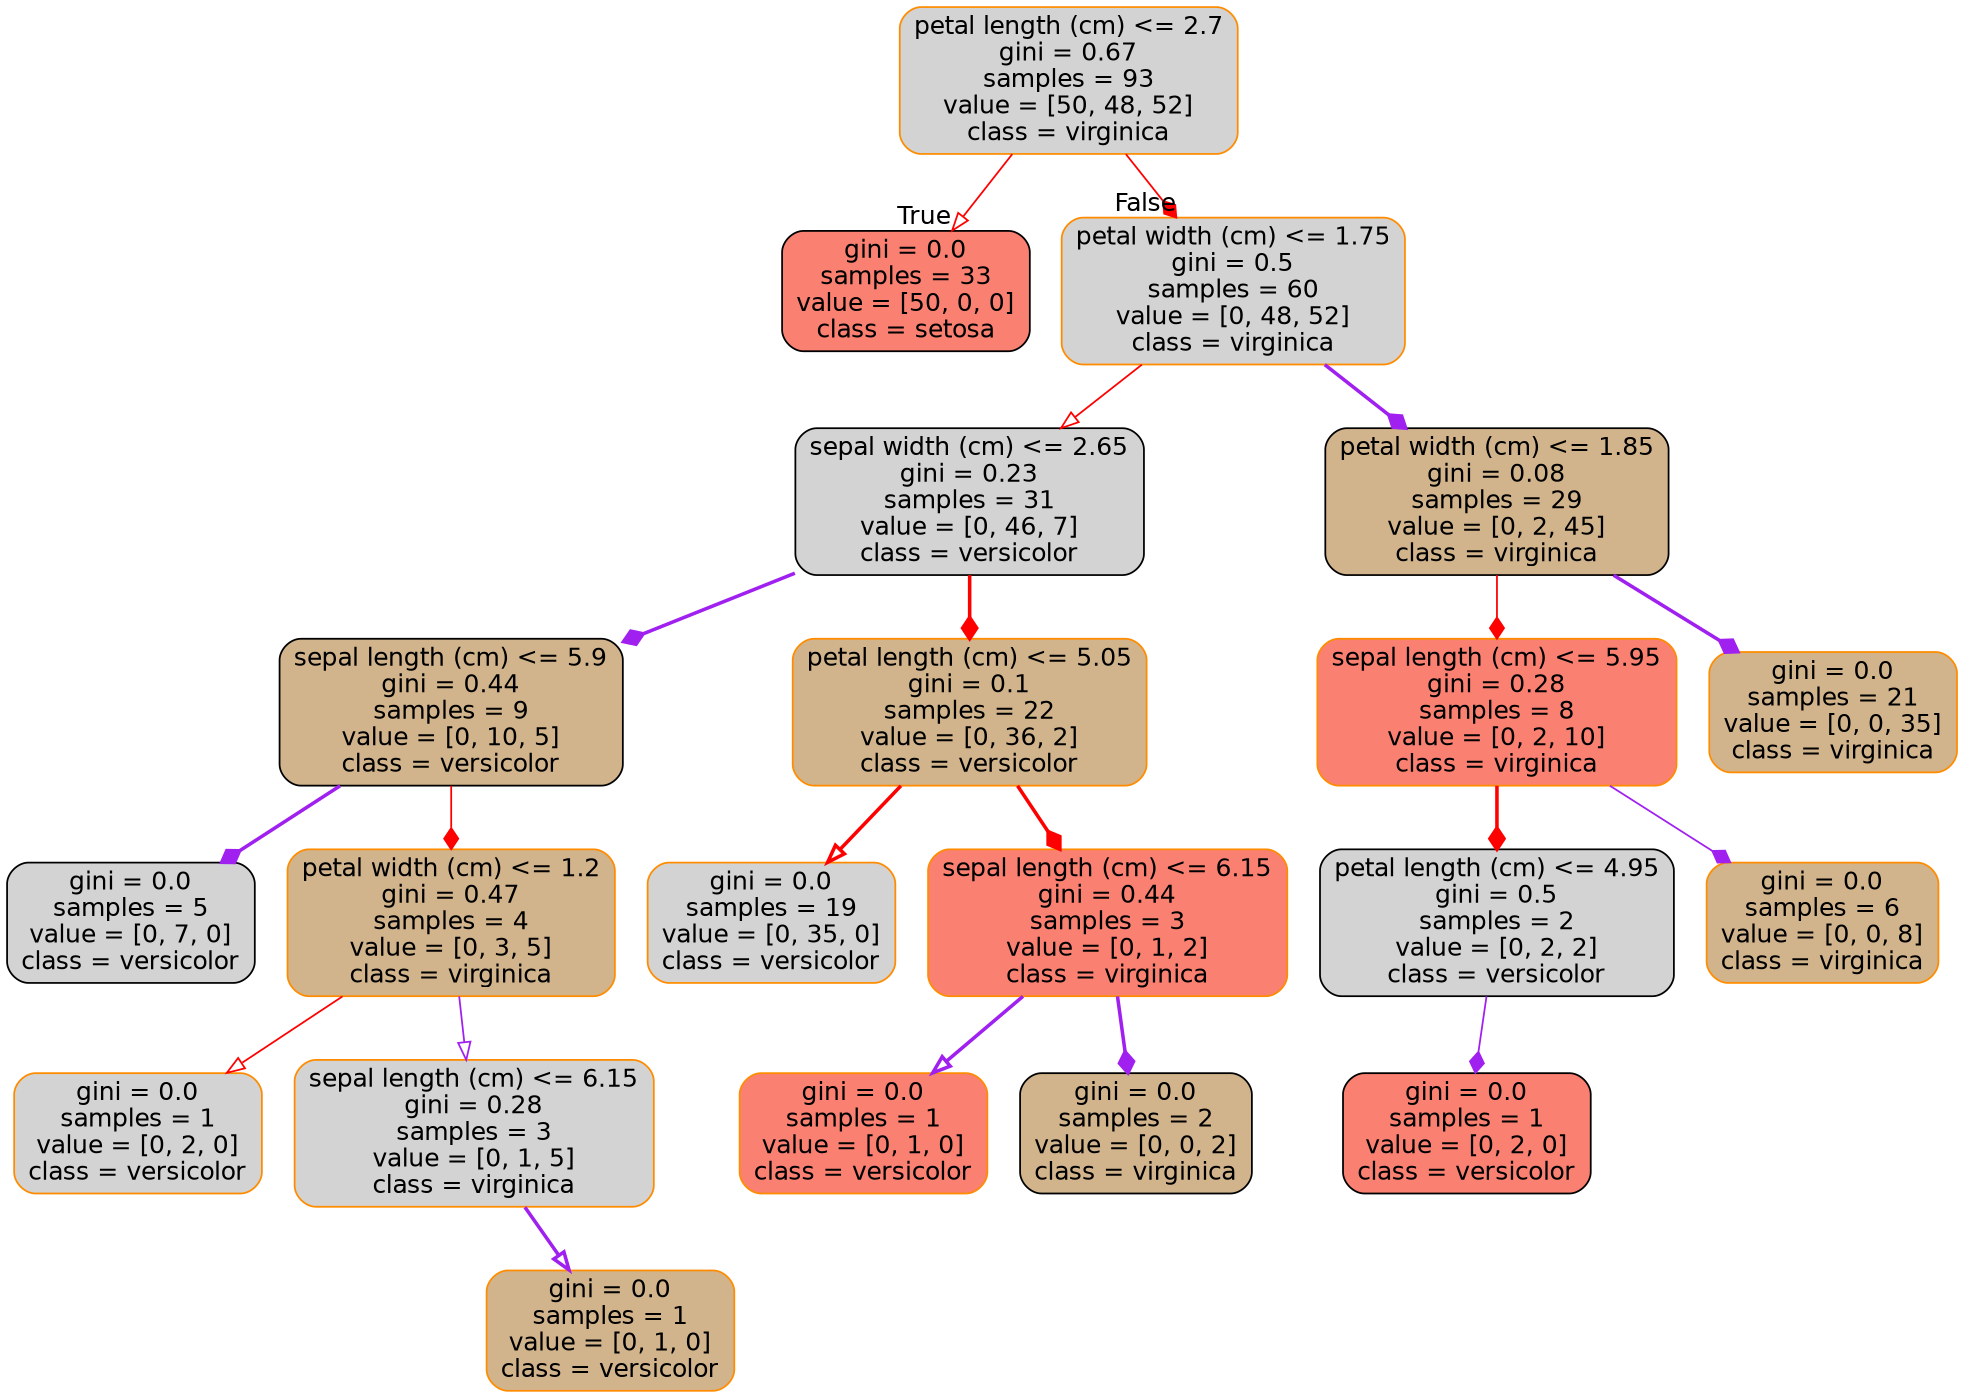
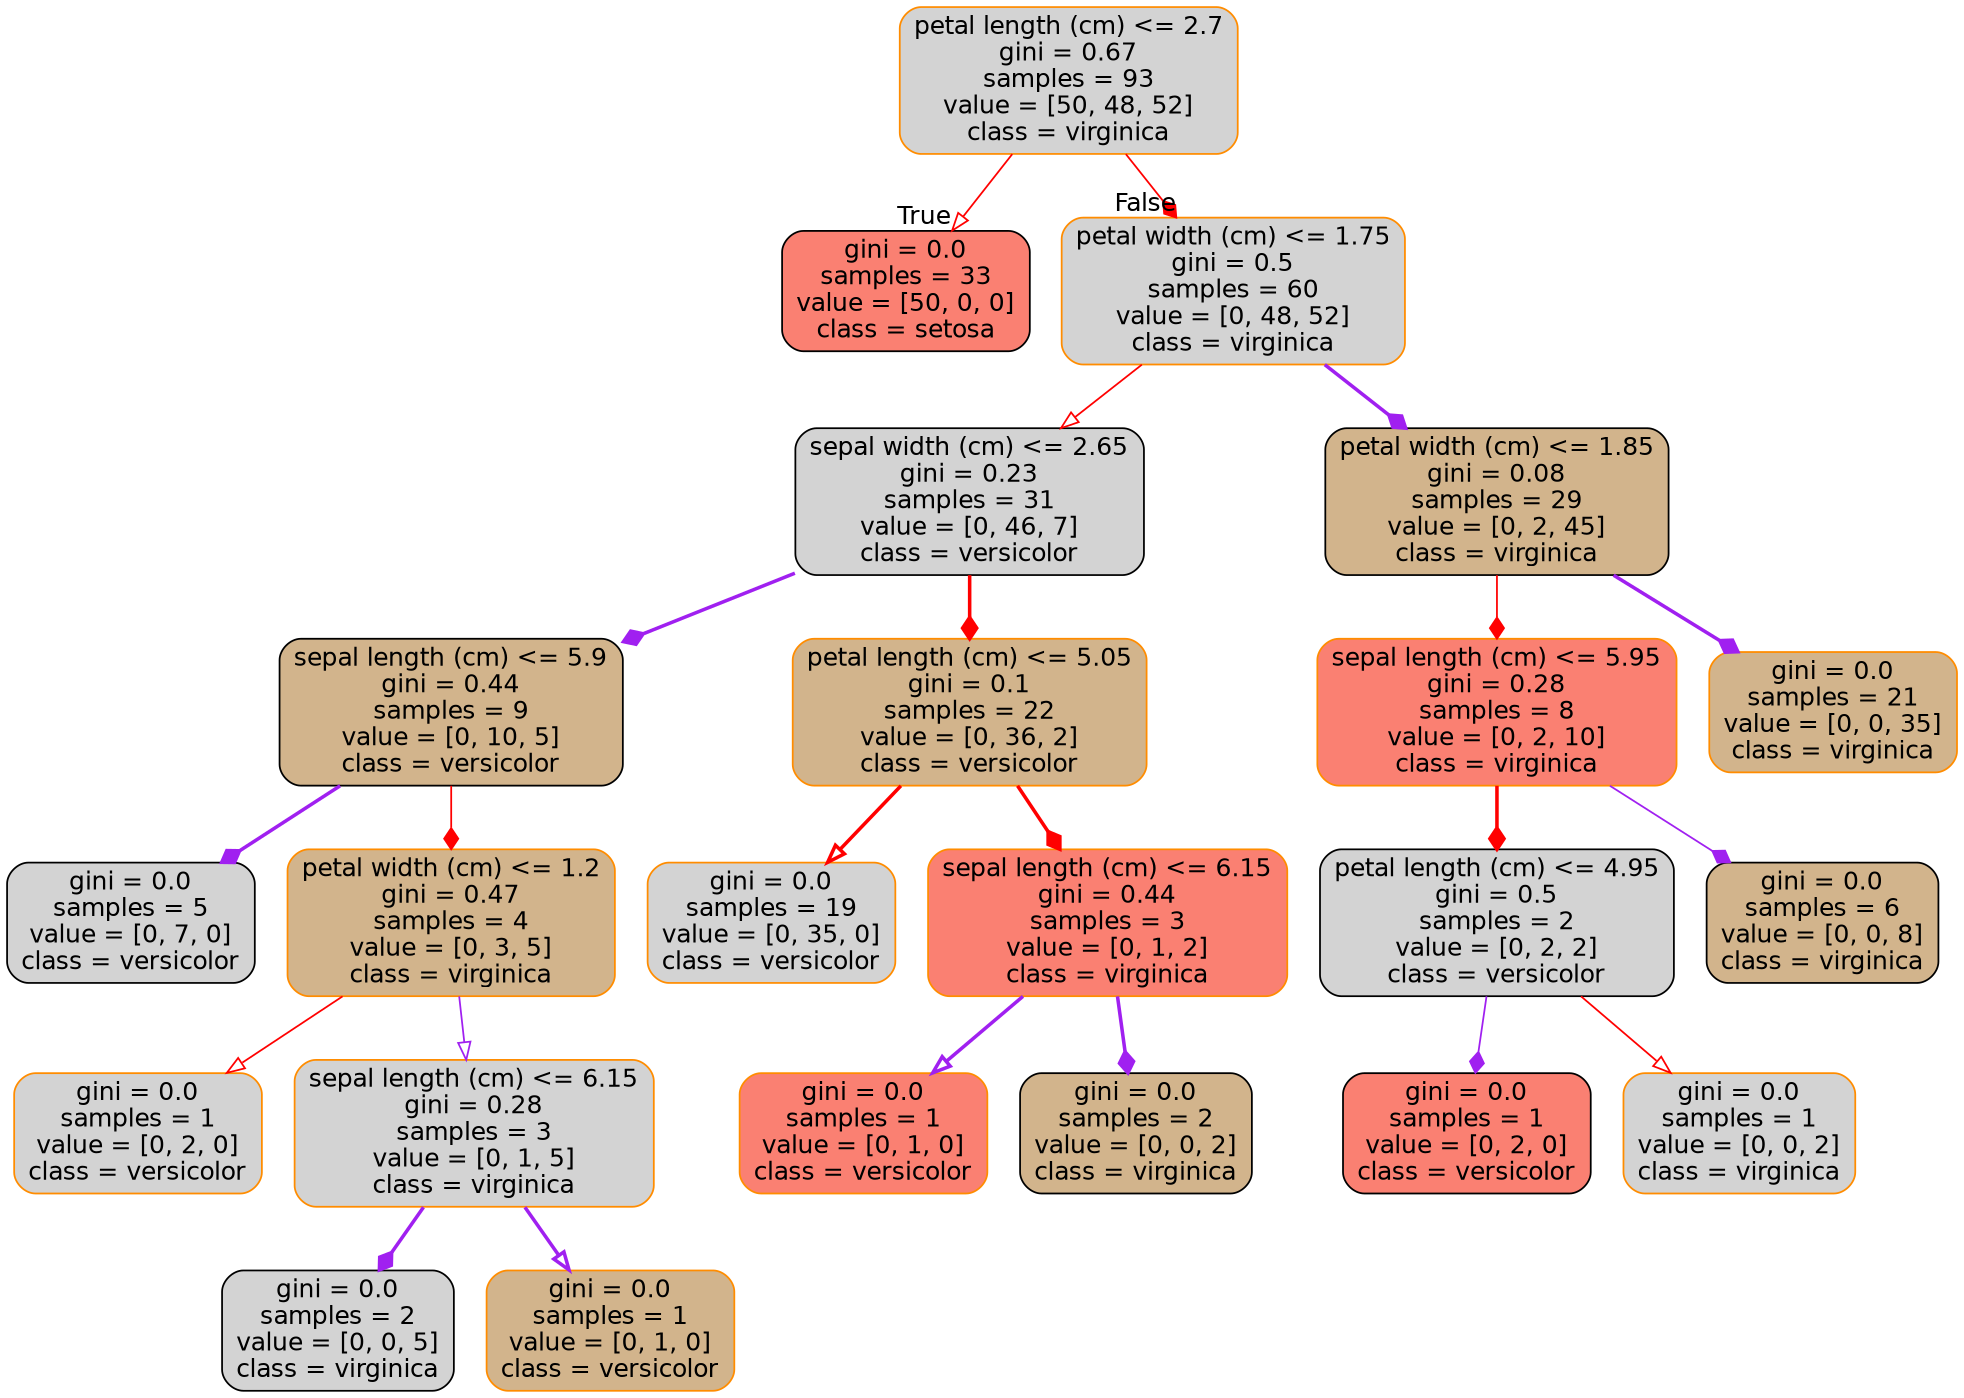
  digraph {
    node [color=darkorange fillcolor=lightgrey fontname=helvetica shape=box style="filled, rounded"]
    edge [arrowhead=diamond color=red fontname=helvetica style=bold]
    n1 [label="petal length (cm) <= 2.7\ngini = 0.67\nsamples = 93\nvalue = [50, 48, 52]\nclass = virginica"]
    n2 [color=black fillcolor=salmon label="gini = 0.0\nsamples = 33\nvalue = [50, 0, 0]\nclass = setosa"]
    n3 [label="petal width (cm) <= 1.75\ngini = 0.5\nsamples = 60\nvalue = [0, 48, 52]\nclass = virginica"]
    n4 [color=black label="sepal width (cm) <= 2.65\ngini = 0.23\nsamples = 31\nvalue = [0, 46, 7]\nclass = versicolor"]
    n5 [color=black fillcolor=tan label="petal width (cm) <= 1.85\ngini = 0.08\nsamples = 29\nvalue = [0, 2, 45]\nclass = virginica"]
    n6 [color=black fillcolor=tan label="sepal length (cm) <= 5.9\ngini = 0.44\nsamples = 9\nvalue = [0, 10, 5]\nclass = versicolor"]
    n7 [fillcolor=tan label="petal length (cm) <= 5.05\ngini = 0.1\nsamples = 22\nvalue = [0, 36, 2]\nclass = versicolor"]
    n8 [fillcolor=salmon label="sepal length (cm) <= 5.95\ngini = 0.28\nsamples = 8\nvalue = [0, 2, 10]\nclass = virginica"]
    n9 [fillcolor=tan label="gini = 0.0\nsamples = 21\nvalue = [0, 0, 35]\nclass = virginica"]
    n10 [color=black label="gini = 0.0\nsamples = 5\nvalue = [0, 7, 0]\nclass = versicolor"]
    n11 [fillcolor=tan label="petal width (cm) <= 1.2\ngini = 0.47\nsamples = 4\nvalue = [0, 3, 5]\nclass = virginica"]
    n12 [label="gini = 0.0\nsamples = 19\nvalue = [0, 35, 0]\nclass = versicolor"]
    n13 [fillcolor=salmon label="sepal length (cm) <= 6.15\ngini = 0.44\nsamples = 3\nvalue = [0, 1, 2]\nclass = virginica"]
    n14 [label="gini = 0.0\nsamples = 1\nvalue = [0, 2, 0]\nclass = versicolor"]
    n15 [label="sepal length (cm) <= 6.15\ngini = 0.28\nsamples = 3\nvalue = [0, 1, 5]\nclass = virginica"]
+   n16 [color=black label="gini = 0.0\nsamples = 2\nvalue = [0, 0, 5]\nclass = virginica"]
    n17 [fillcolor=tan label="gini = 0.0\nsamples = 1\nvalue = [0, 1, 0]\nclass = versicolor"]
    n18 [fillcolor=salmon label="gini = 0.0\nsamples = 1\nvalue = [0, 1, 0]\nclass = versicolor"]
    n19 [color=black fillcolor=tan label="gini = 0.0\nsamples = 2\nvalue = [0, 0, 2]\nclass = virginica"]
    n20 [color=black label="petal length (cm) <= 4.95\ngini = 0.5\nsamples = 2\nvalue = [0, 2, 2]\nclass = versicolor"]
-   n21 [fillcolor=tan label="gini = 0.0\nsamples = 6\nvalue = [0, 0, 8]\nclass = virginica"]
+   n21 [color=black fillcolor=tan label="gini = 0.0\nsamples = 6\nvalue = [0, 0, 8]\nclass = virginica"]
    n22 [color=black fillcolor=salmon label="gini = 0.0\nsamples = 1\nvalue = [0, 2, 0]\nclass = versicolor"]
+   n23 [label="gini = 0.0\nsamples = 1\nvalue = [0, 0, 2]\nclass = virginica"]
    n1 -> n2 [arrowhead=onormal headlabel=True labelangle=45 labeldistance=2.5 style=solid]
    n1 -> n3 [headlabel=False labelangle=-45 labeldistance=2.5 style=solid]
    n3 -> n4 [arrowhead=onormal style=solid]
    n3 -> n5 [color=purple]
    n4 -> n6 [color=purple]
    n4 -> n7
    n5 -> n8 [style=solid]
    n5 -> n9 [color=purple]
    n6 -> n10 [color=purple]
    n6 -> n11 [style=solid]
    n7 -> n12 [arrowhead=onormal]
    n7 -> n13
    n8 -> n20
    n8 -> n21 [color=purple style=solid]
    n11 -> n14 [arrowhead=onormal style=solid]
    n11 -> n15 [arrowhead=onormal color=purple style=solid]
    n13 -> n18 [arrowhead=onormal color=purple]
    n13 -> n19 [color=purple]
+   n15 -> n16 [color=purple]
    n15 -> n17 [arrowhead=onormal color=purple]
    n20 -> n22 [color=purple style=solid]
+   n20 -> n23 [arrowhead=onormal style=solid]
  }
